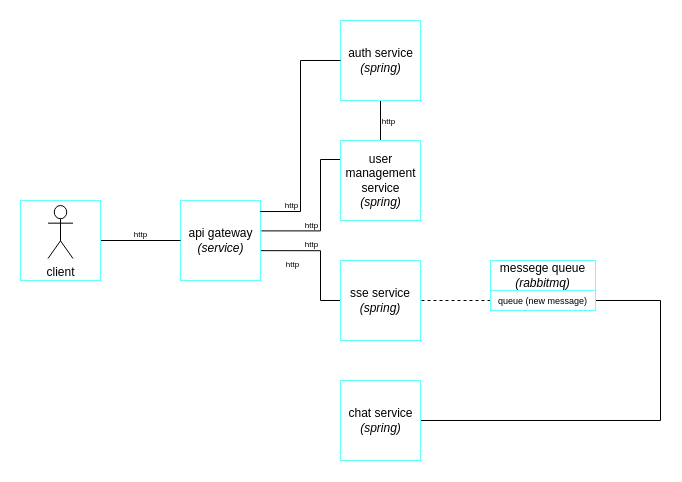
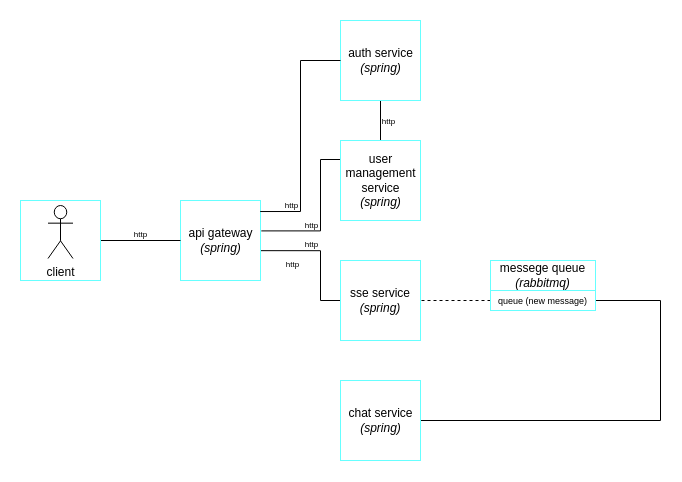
  <mxCell id="0" />
  <mxCell id="1" parent="0" />
  <mxCell id="2" style="edgeStyle=orthogonalEdgeStyle;rounded=0;orthogonalLoop=1;jettySize=auto;html=1;exitX=1.01;exitY=0.38;exitDx=0;exitDy=0;entryX=0;entryY=0.5;entryDx=0;entryDy=0;startArrow=none;startFill=0;endArrow=none;endFill=0;exitPerimeter=0;" parent="1" source="5" target="15" edge="1"><mxGeometry relative="1" as="geometry"><Array as="points"><mxPoint x="320" y="230" /><mxPoint x="320" y="159" /><mxPoint x="340" y="159" /></Array></mxGeometry></mxCell>
  <mxCell id="3" style="edgeStyle=orthogonalEdgeStyle;rounded=0;orthogonalLoop=1;jettySize=auto;html=1;exitX=0.998;exitY=0.627;exitDx=0;exitDy=0;entryX=0;entryY=0.5;entryDx=0;entryDy=0;endArrow=none;endFill=0;exitPerimeter=0;" parent="1" source="5" target="8" edge="1"><mxGeometry relative="1" as="geometry"><Array as="points"><mxPoint x="320" y="250" /><mxPoint x="320" y="300" /></Array></mxGeometry></mxCell>
  <mxCell id="4" style="edgeStyle=orthogonalEdgeStyle;rounded=0;orthogonalLoop=1;jettySize=auto;html=1;exitX=1;exitY=0.75;exitDx=0;exitDy=0;" parent="1" source="5" edge="1"><mxGeometry relative="1" as="geometry"><mxPoint x="259.962" y="259.692" as="targetPoint" /></mxGeometry></mxCell>
- <mxCell id="5" value="api gateway&lt;br&gt;&lt;i&gt;(service)&lt;/i&gt;" style="html=1;strokeColor=#66FFFF;fillColor=none;" parent="1" vertex="1"><mxGeometry x="180" y="200" width="80" height="80" as="geometry" /></mxCell>
+ <mxCell id="5" value="api gateway&lt;br&gt;&lt;i&gt;(spring)&lt;/i&gt;" style="html=1;strokeColor=#66FFFF;fillColor=none;" parent="1" vertex="1"><mxGeometry x="180" y="200" width="80" height="80" as="geometry" /></mxCell>
  <mxCell id="6" style="edgeStyle=orthogonalEdgeStyle;rounded=0;orthogonalLoop=1;jettySize=auto;html=1;exitX=1;exitY=0.5;exitDx=0;exitDy=0;endArrow=none;endFill=0;entryX=1;entryY=0.5;entryDx=0;entryDy=0;" parent="1" source="7" target="11" edge="1"><mxGeometry relative="1" as="geometry"><mxPoint x="815" y="120" as="targetPoint" /><Array as="points"><mxPoint x="660" y="420" /><mxPoint x="660" y="300" /></Array></mxGeometry></mxCell>
  <mxCell id="7" value="chat service&lt;br&gt;&lt;i style=&quot;&quot;&gt;(spring)&lt;/i&gt;" style="html=1;strokeColor=#66FFFF;fillColor=none;" parent="1" vertex="1"><mxGeometry x="340" y="380" width="80" height="80" as="geometry" /></mxCell>
  <mxCell id="8" value="sse service&lt;br&gt;&lt;i&gt;(spring)&lt;/i&gt;" style="whiteSpace=wrap;html=1;aspect=fixed;strokeColor=#66FFFF;fillColor=none;" parent="1" vertex="1"><mxGeometry x="340" y="260" width="80" height="80" as="geometry" /></mxCell>
  <mxCell id="9" value="messege queue&lt;br&gt;&lt;i&gt;(rabbitmq)&lt;/i&gt;" style="rounded=0;whiteSpace=wrap;html=1;strokeColor=#66FFFF;fillColor=none;" parent="1" vertex="1"><mxGeometry x="490" y="260" width="105" height="30" as="geometry" /></mxCell>
  <mxCell id="10" style="edgeStyle=orthogonalEdgeStyle;rounded=0;orthogonalLoop=1;jettySize=auto;html=1;exitX=0;exitY=0.5;exitDx=0;exitDy=0;entryX=1;entryY=0.5;entryDx=0;entryDy=0;endArrow=none;endFill=0;dashed=1;" parent="1" source="11" target="8" edge="1"><mxGeometry relative="1" as="geometry" /></mxCell>
  <mxCell id="11" value="&lt;font style=&quot;font-size: 9px;&quot;&gt;queue (new message)&lt;/font&gt;" style="rounded=0;whiteSpace=wrap;html=1;strokeColor=#66FFFF;fillColor=none;" parent="1" vertex="1"><mxGeometry x="490" y="290" width="105" height="20" as="geometry" /></mxCell>
  <mxCell id="12" value="" style="endArrow=none;startArrow=none;html=1;rounded=0;entryX=0;entryY=0.5;entryDx=0;entryDy=0;startFill=0;endFill=0;" parent="1" target="5" edge="1"><mxGeometry width="50" height="50" relative="1" as="geometry"><mxPoint x="100" y="240" as="sourcePoint" /><mxPoint x="645" y="270" as="targetPoint" /></mxGeometry></mxCell>
  <mxCell id="13" style="edgeStyle=orthogonalEdgeStyle;rounded=0;orthogonalLoop=1;jettySize=auto;html=1;exitX=0.5;exitY=1;exitDx=0;exitDy=0;entryX=0.5;entryY=0;entryDx=0;entryDy=0;endArrow=none;endFill=0;" parent="1" source="14" target="15" edge="1"><mxGeometry relative="1" as="geometry" /></mxCell>
  <mxCell id="14" value="auth service&lt;br&gt;&lt;i&gt;(spring)&lt;/i&gt;" style="html=1;strokeColor=#66FFFF;fillColor=none;" parent="1" vertex="1"><mxGeometry x="340" y="20" width="80" height="80" as="geometry" /></mxCell>
  <mxCell id="15" value="user &lt;br&gt;management &lt;br&gt;service&lt;br&gt;&lt;i&gt;(spring)&lt;/i&gt;" style="html=1;strokeColor=#66FFFF;fillColor=none;" parent="1" vertex="1"><mxGeometry x="340" y="140" width="80" height="80" as="geometry" /></mxCell>
  <mxCell id="16" value="&lt;font style=&quot;font-size: 8px;&quot;&gt;http&lt;/font&gt;" style="text;html=1;strokeColor=none;fillColor=none;align=center;verticalAlign=middle;whiteSpace=wrap;rounded=0;" parent="1" vertex="1"><mxGeometry x="133" y="228" width="15" height="10" as="geometry" /></mxCell>
  <mxCell id="17" style="edgeStyle=orthogonalEdgeStyle;rounded=0;orthogonalLoop=1;jettySize=auto;html=1;exitX=0.996;exitY=0.138;exitDx=0;exitDy=0;entryX=0;entryY=0.5;entryDx=0;entryDy=0;endArrow=none;endFill=0;exitPerimeter=0;" parent="1" source="5" target="14" edge="1"><mxGeometry relative="1" as="geometry" /></mxCell>
  <mxCell id="18" value="&lt;font style=&quot;font-size: 8px;&quot;&gt;http&lt;/font&gt;" style="text;html=1;strokeColor=none;fillColor=none;align=center;verticalAlign=middle;whiteSpace=wrap;rounded=0;" vertex="1" parent="1"><mxGeometry x="284" y="199" width="15" height="10" as="geometry" /></mxCell>
  <mxCell id="19" value="&lt;font style=&quot;font-size: 8px;&quot;&gt;http&lt;/font&gt;" style="text;html=1;strokeColor=none;fillColor=none;align=center;verticalAlign=middle;whiteSpace=wrap;rounded=0;" vertex="1" parent="1"><mxGeometry x="304" y="219" width="15" height="10" as="geometry" /></mxCell>
  <mxCell id="20" value="&lt;font style=&quot;font-size: 8px;&quot;&gt;http&lt;/font&gt;" style="text;html=1;strokeColor=none;fillColor=none;align=center;verticalAlign=middle;whiteSpace=wrap;rounded=0;" vertex="1" parent="1"><mxGeometry x="304" y="238" width="15" height="10" as="geometry" /></mxCell>
  <mxCell id="21" value="&lt;font style=&quot;font-size: 8px;&quot;&gt;http&lt;/font&gt;" style="text;html=1;strokeColor=none;fillColor=none;align=center;verticalAlign=middle;whiteSpace=wrap;rounded=0;" vertex="1" parent="1"><mxGeometry x="285" y="258" width="15" height="10" as="geometry" /></mxCell>
  <mxCell id="22" value="&lt;font style=&quot;font-size: 8px;&quot;&gt;http&lt;/font&gt;" style="text;html=1;strokeColor=none;fillColor=none;align=center;verticalAlign=middle;whiteSpace=wrap;rounded=0;" vertex="1" parent="1"><mxGeometry x="381" y="115" width="15" height="10" as="geometry" /></mxCell>
  <mxCell id="23" value="" style="html=1;strokeColor=#66FFFF;fillColor=none;" vertex="1" parent="1"><mxGeometry x="20" y="200" width="80" height="80" as="geometry" /></mxCell>
  <mxCell id="24" value="client" style="shape=umlActor;verticalLabelPosition=bottom;verticalAlign=top;html=1;outlineConnect=0;" vertex="1" parent="1"><mxGeometry x="47.5" y="205" width="25" height="53" as="geometry" /></mxCell>
